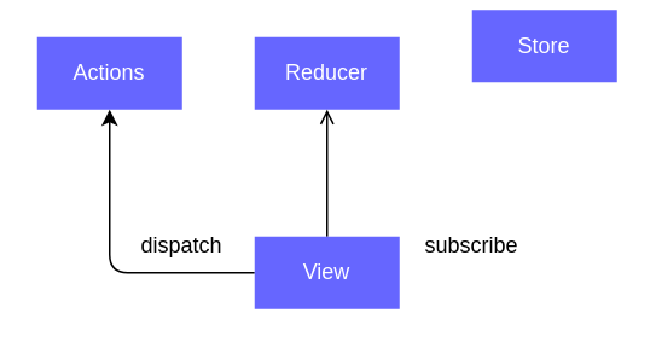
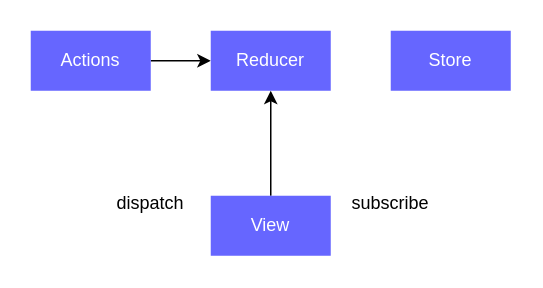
  <mxCell id="0" />
  <mxCell id="1" parent="0" />
+ <mxCell id="2" style="edgeStyle=orthogonalEdgeStyle;html=1;entryX=0;entryY=0.5;entryDx=0;entryDy=0;strokeColor=#000000;" parent="1" source="3" target="4" edge="1"><mxGeometry relative="1" as="geometry" /></mxCell>
  <mxCell id="3" value="&lt;font color=&quot;#ffffff&quot;&gt;Actions&lt;/font&gt;" style="rounded=0;whiteSpace=wrap;html=1;fillColor=#6666FF;strokeColor=none;" parent="1" vertex="1"><mxGeometry x="20" y="20" width="80" height="40" as="geometry" /></mxCell>
  <mxCell id="4" value="&lt;font color=&quot;#ffffff&quot;&gt;Reducer&lt;/font&gt;" style="rounded=0;whiteSpace=wrap;html=1;fillColor=#6666FF;strokeColor=none;" parent="1" vertex="1"><mxGeometry x="140" y="20" width="80" height="40" as="geometry" /></mxCell>
- <mxCell id="5" value="&lt;font color=&quot;#ffffff&quot;&gt;Store&lt;/font&gt;" style="rounded=0;whiteSpace=wrap;html=1;fillColor=#6666FF;strokeColor=none;" parent="1" vertex="1"><mxGeometry x="260" y="5" width="80" height="40" as="geometry" /></mxCell>
- <mxCell id="6" style="edgeStyle=orthogonalEdgeStyle;html=1;entryX=0.5;entryY=1;entryDx=0;entryDy=0;strokeColor=#000000;" parent="1" source="8" target="3" edge="1"><mxGeometry relative="1" as="geometry" /></mxCell>
- <mxCell id="7" style="edgeStyle=none;html=1;entryX=0.5;entryY=1;entryDx=0;entryDy=0;endArrow=open;" edge="1" parent="1" source="8" target="4"><mxGeometry relative="1" as="geometry" /></mxCell>
+ <mxCell id="5" value="&lt;font color=&quot;#ffffff&quot;&gt;Store&lt;/font&gt;" style="rounded=0;whiteSpace=wrap;html=1;fillColor=#6666FF;strokeColor=none;" parent="1" vertex="1"><mxGeometry x="260" y="20" width="80" height="40" as="geometry" /></mxCell>
+ <mxCell id="7" style="edgeStyle=none;html=1;entryX=0.5;entryY=1;entryDx=0;entryDy=0;" edge="1" parent="1" source="8" target="4"><mxGeometry relative="1" as="geometry" /></mxCell>
  <mxCell id="8" value="&lt;font color=&quot;#ffffff&quot;&gt;View&lt;/font&gt;" style="rounded=0;whiteSpace=wrap;html=1;fillColor=#6666FF;strokeColor=none;" parent="1" vertex="1"><mxGeometry x="140" y="130" width="80" height="40" as="geometry" /></mxCell>
  <mxCell id="9" value="dispatch" style="text;html=1;strokeColor=none;fillColor=none;align=center;verticalAlign=middle;whiteSpace=wrap;rounded=0;fontColor=#000000;" parent="1" vertex="1"><mxGeometry x="70" y="120" width="60" height="30" as="geometry" /></mxCell>
  <mxCell id="10" value="subscribe" style="text;html=1;strokeColor=none;fillColor=none;align=center;verticalAlign=middle;whiteSpace=wrap;rounded=0;fontColor=#000000;" parent="1" vertex="1"><mxGeometry x="230" y="120" width="60" height="30" as="geometry" /></mxCell>
